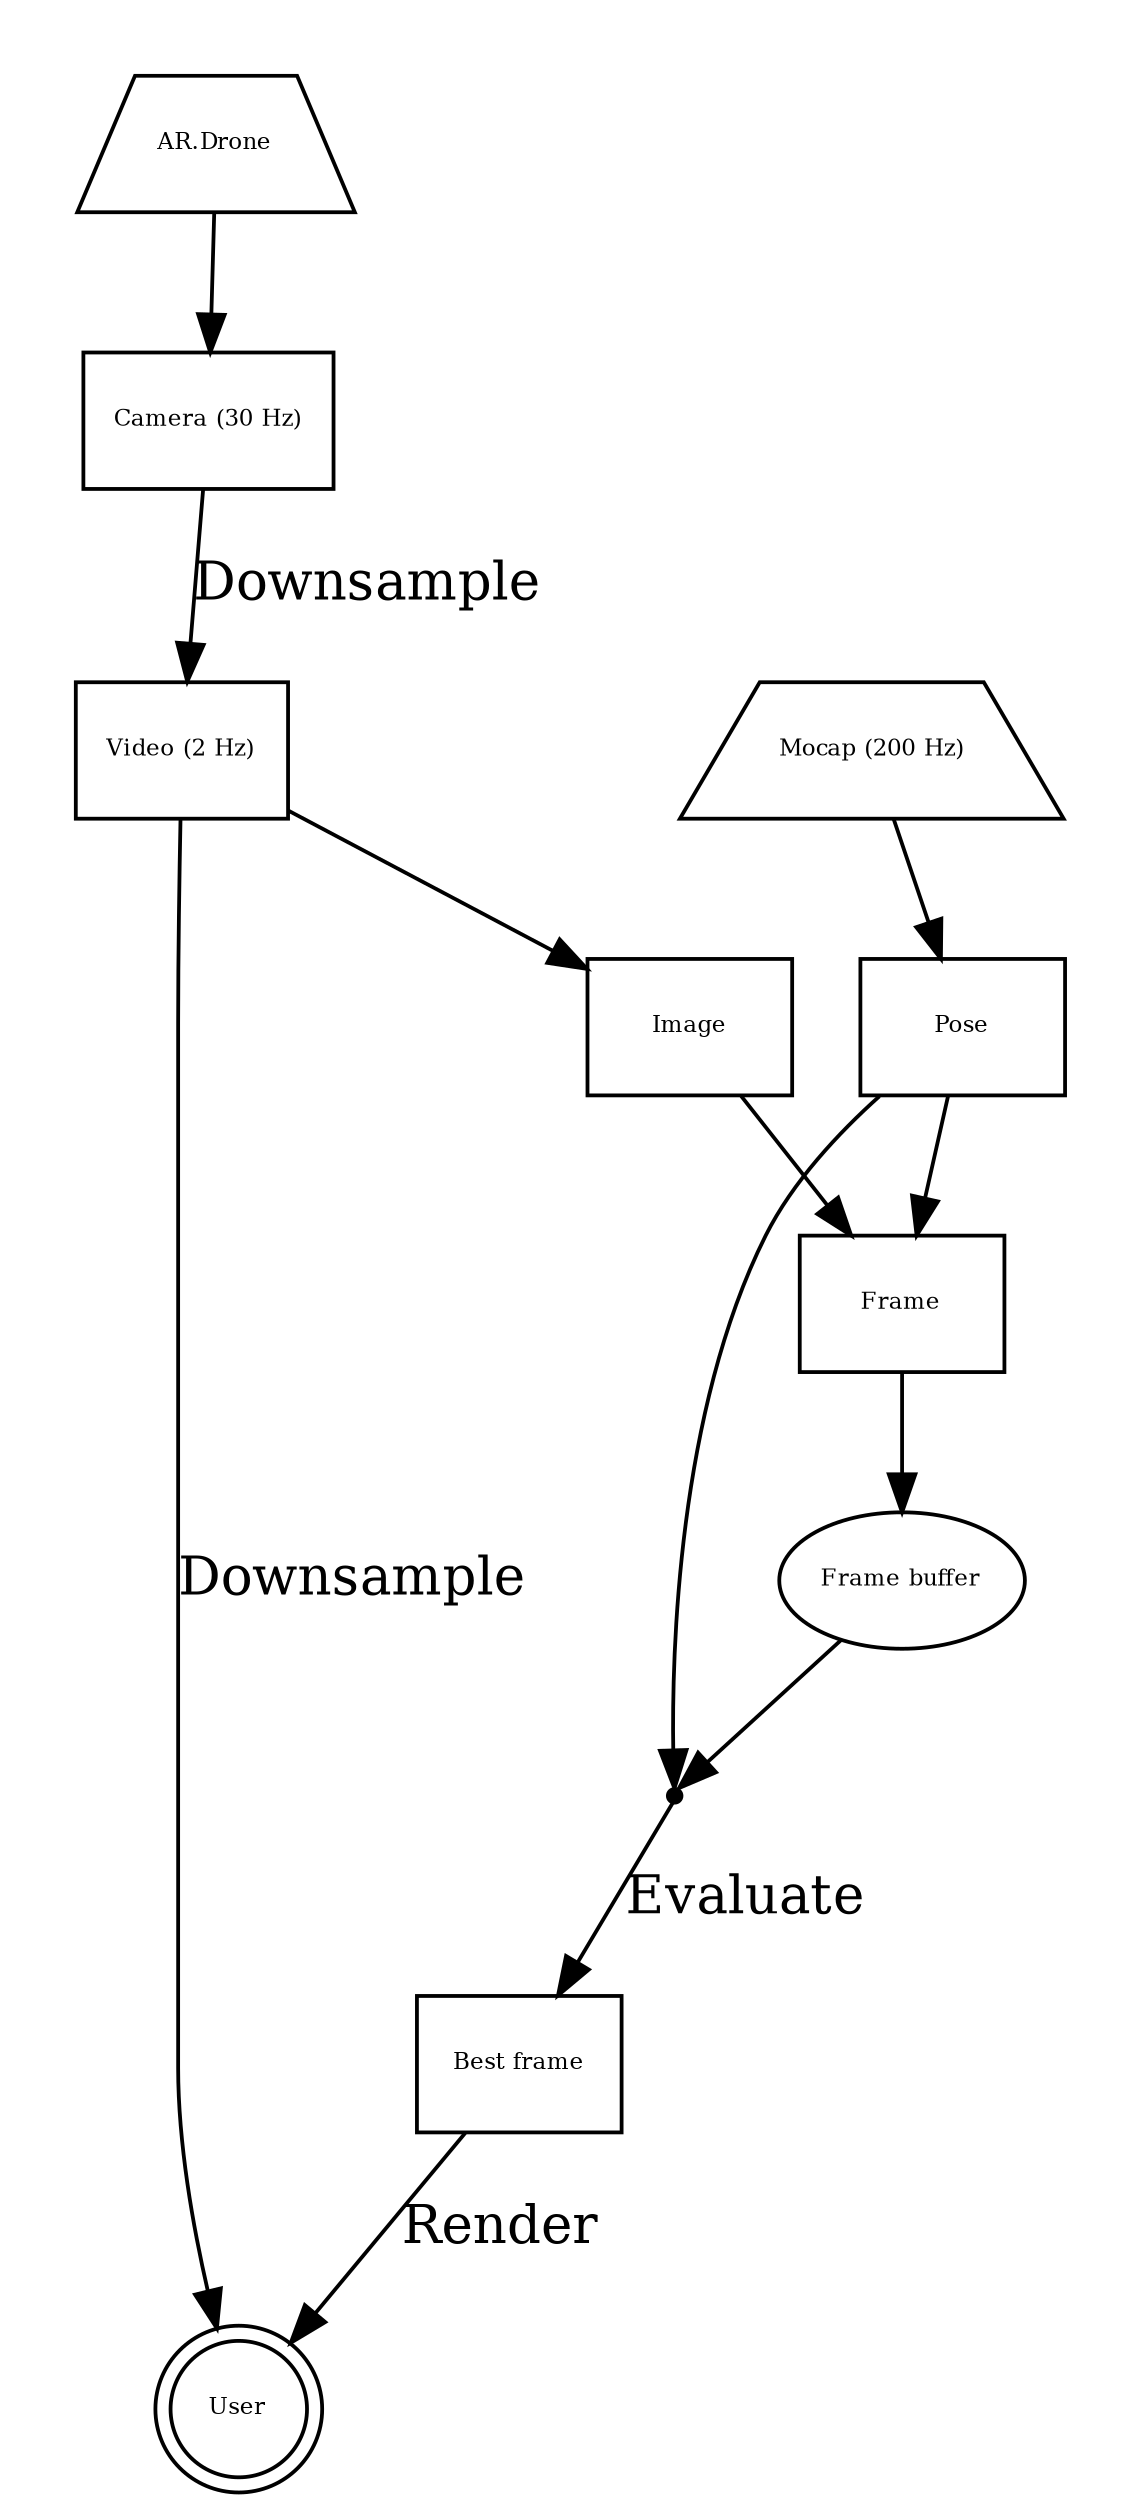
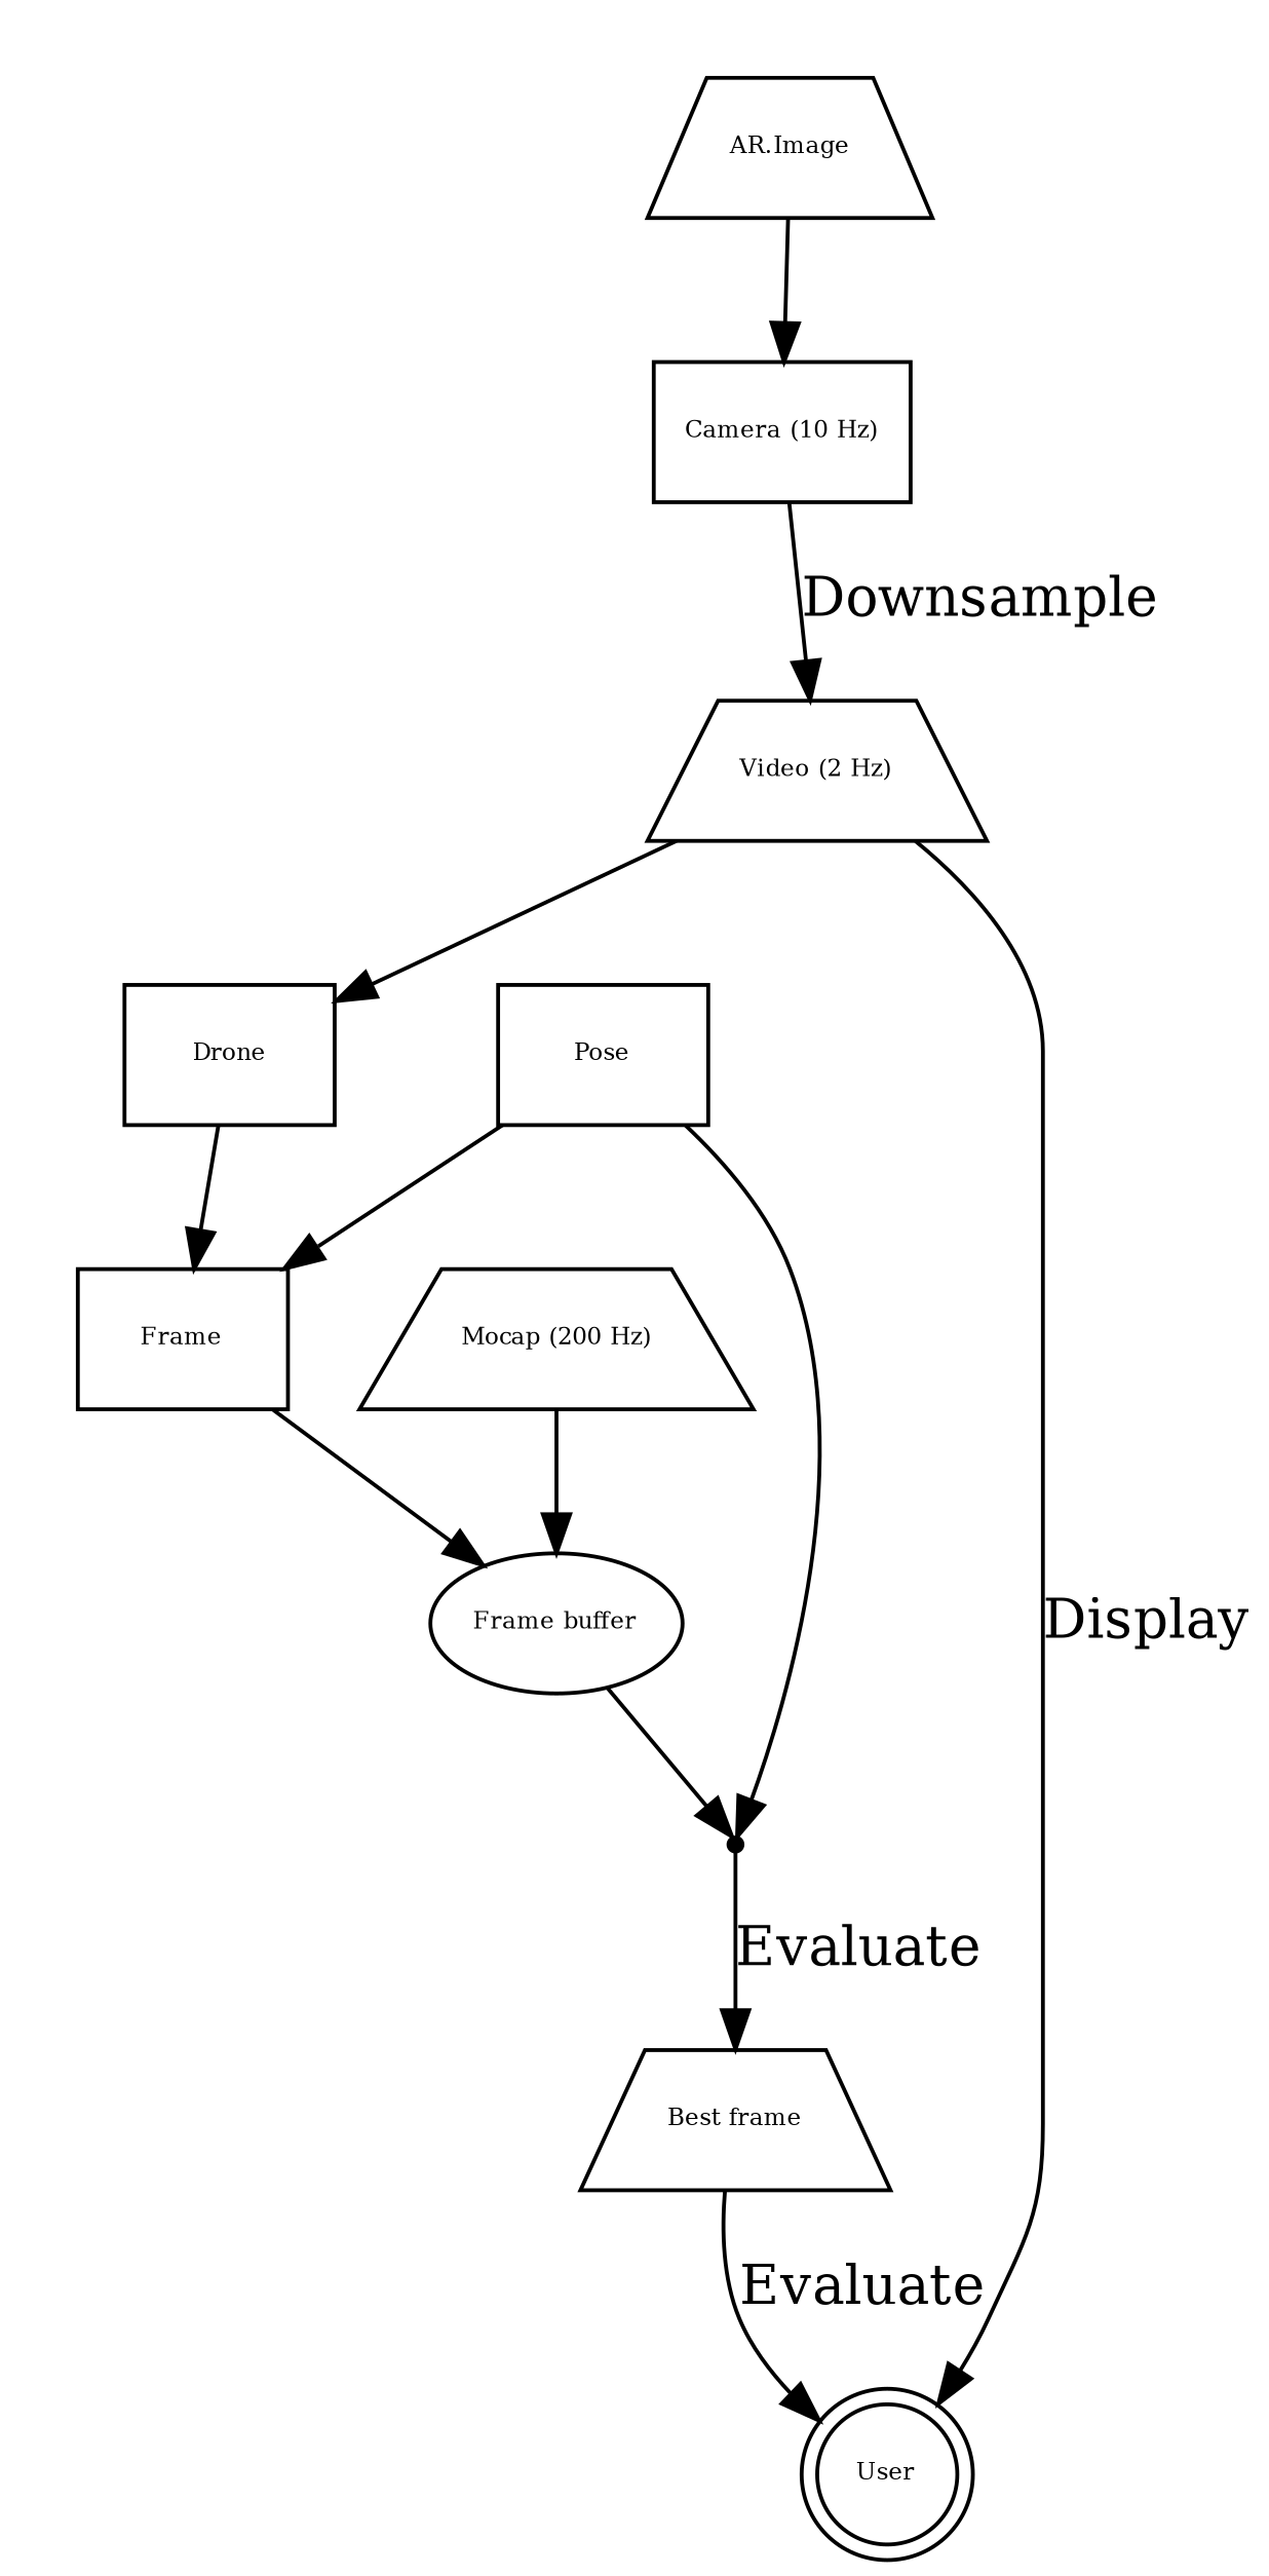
  digraph {
    node [fontsize=6 shape=rect]
-   n1 [label="AR.Drone" shape=trapezium]
-   n2 [label="Camera (30 Hz)"]
-   n3 [label="Video (2 Hz)"]
+   n1 [label="AR.Image" shape=trapezium]
+   n2 [label="Camera (10 Hz)"]
+   n3 [label="Video (2 Hz)" shape=trapezium]
    n4 [label="Mocap (200 Hz)" shape=trapezium]
    n5 [label=Pose]
    n6 [label="Frame buffer" shape=oval]
-   n7 [label=Image]
+   n7 [label=Drone]
    n8 [label=Frame]
    n9 [label=User shape=doublecircle]
    joint [shape=point]
-   n11 [label="Best frame"]
+   n11 [label="Best frame" shape=trapezium]
    subgraph cluster_1 {
      color=white
      style=filled
      n1
      n2
      n3
    }
    subgraph cluster_2 {
      color=white
      style=filled
      n4
      n5
      n6
      n7
      n8
    }
    n1 -> n2
    n2 -> n3 [label=Downsample]
    n3 -> n7
-   n3 -> n9 [label=Downsample]
-   n4 -> n5
+   n3 -> n9 [label=Display]
+   n4 -> n6
    n5 -> n8
    n5 -> joint
    n6 -> joint
    n7 -> n8
    n8 -> n6
    joint -> n11 [label=Evaluate]
-   n11 -> n9 [label=Render]
+   n11 -> n9 [label=Evaluate]
  }
